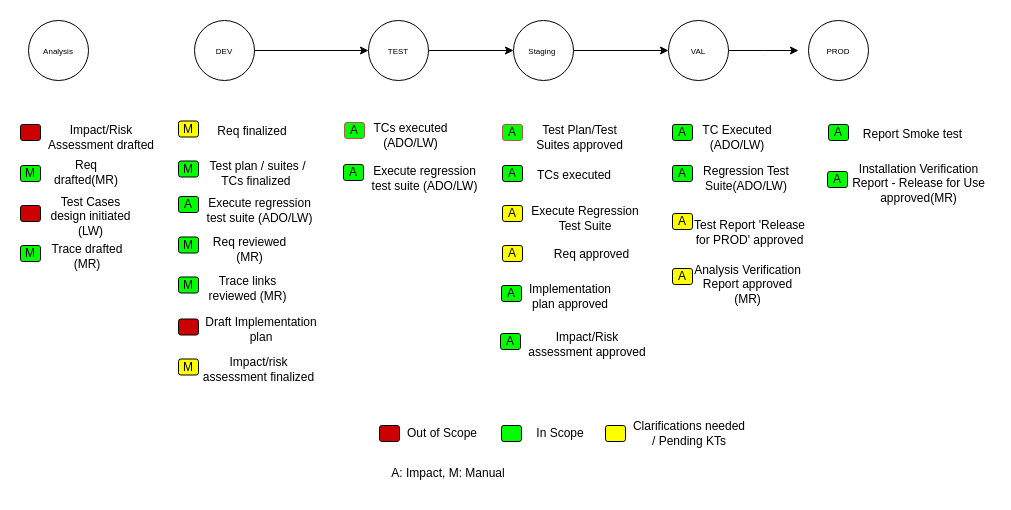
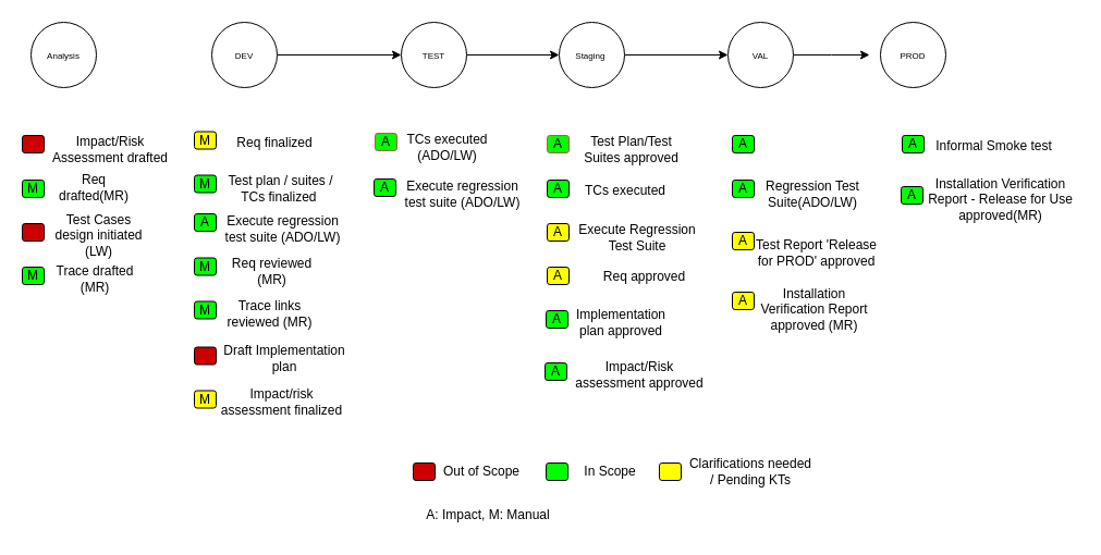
  <mxCell id="0" />
  <mxCell id="1" parent="0" />
  <mxCell id="2" style="edgeStyle=orthogonalEdgeStyle;rounded=0;orthogonalLoop=1;jettySize=auto;html=1;entryX=0;entryY=0.5;entryDx=0;entryDy=0;" parent="1" source="3" target="7" edge="1"><mxGeometry relative="1" as="geometry" /></mxCell>
  <mxCell id="3" value="" style="ellipse;whiteSpace=wrap;html=1;aspect=fixed;" parent="1" vertex="1"><mxGeometry x="194" y="20" width="60" height="60" as="geometry" /></mxCell>
  <mxCell id="4" value="&lt;font style=&quot;font-size: 8px;&quot;&gt;DEV&lt;/font&gt;" style="text;html=1;strokeColor=none;fillColor=none;align=center;verticalAlign=middle;whiteSpace=wrap;rounded=0;" parent="1" vertex="1"><mxGeometry x="194" y="35" width="60" height="30" as="geometry" /></mxCell>
  <mxCell id="5" style="edgeStyle=orthogonalEdgeStyle;rounded=0;orthogonalLoop=1;jettySize=auto;html=1;entryX=0;entryY=0.5;entryDx=0;entryDy=0;" parent="1" source="6" target="10" edge="1"><mxGeometry relative="1" as="geometry" /></mxCell>
  <mxCell id="6" value="" style="ellipse;whiteSpace=wrap;html=1;aspect=fixed;" parent="1" vertex="1"><mxGeometry x="368" y="20" width="60" height="60" as="geometry" /></mxCell>
  <mxCell id="7" value="&lt;font style=&quot;font-size: 8px;&quot;&gt;TEST&lt;/font&gt;" style="text;html=1;strokeColor=none;fillColor=none;align=center;verticalAlign=middle;whiteSpace=wrap;rounded=0;" parent="1" vertex="1"><mxGeometry x="368" y="35" width="60" height="30" as="geometry" /></mxCell>
  <mxCell id="8" style="edgeStyle=orthogonalEdgeStyle;rounded=0;orthogonalLoop=1;jettySize=auto;html=1;entryX=0;entryY=0.5;entryDx=0;entryDy=0;" parent="1" source="9" target="13" edge="1"><mxGeometry relative="1" as="geometry" /></mxCell>
  <mxCell id="9" value="" style="ellipse;whiteSpace=wrap;html=1;aspect=fixed;" parent="1" vertex="1"><mxGeometry x="513" y="20" width="60" height="60" as="geometry" /></mxCell>
  <mxCell id="10" value="&lt;font style=&quot;font-size: 8px;&quot;&gt;Staging&lt;span style=&quot;white-space: pre;&quot;&gt; &lt;/span&gt;&lt;/font&gt;" style="text;html=1;strokeColor=none;fillColor=none;align=center;verticalAlign=middle;whiteSpace=wrap;rounded=0;" parent="1" vertex="1"><mxGeometry x="513" y="35" width="60" height="30" as="geometry" /></mxCell>
  <mxCell id="11" style="edgeStyle=orthogonalEdgeStyle;rounded=0;orthogonalLoop=1;jettySize=auto;html=1;" parent="1" source="12" edge="1"><mxGeometry relative="1" as="geometry"><mxPoint x="798" y="50" as="targetPoint" /></mxGeometry></mxCell>
  <mxCell id="12" value="" style="ellipse;whiteSpace=wrap;html=1;aspect=fixed;" parent="1" vertex="1"><mxGeometry x="668" y="20" width="60" height="60" as="geometry" /></mxCell>
  <mxCell id="13" value="&lt;font style=&quot;font-size: 8px;&quot;&gt;VAL&lt;/font&gt;" style="text;html=1;strokeColor=none;fillColor=none;align=center;verticalAlign=middle;whiteSpace=wrap;rounded=0;" parent="1" vertex="1"><mxGeometry x="668" y="35" width="60" height="30" as="geometry" /></mxCell>
  <mxCell id="14" value="" style="ellipse;whiteSpace=wrap;html=1;aspect=fixed;" parent="1" vertex="1"><mxGeometry x="808" y="20" width="60" height="60" as="geometry" /></mxCell>
  <mxCell id="15" value="&lt;font style=&quot;font-size: 8px;&quot;&gt;PROD&lt;/font&gt;" style="text;html=1;strokeColor=none;fillColor=none;align=center;verticalAlign=middle;whiteSpace=wrap;rounded=0;" parent="1" vertex="1"><mxGeometry x="808" y="35" width="60" height="30" as="geometry" /></mxCell>
- <mxCell id="16" value="Report Smoke test" style="text;html=1;strokeColor=none;fillColor=none;align=center;verticalAlign=middle;whiteSpace=wrap;rounded=0;" parent="1" vertex="1"><mxGeometry x="842" y="119" width="141" height="30" as="geometry" /></mxCell>
+ <mxCell id="16" value="Informal Smoke test" style="text;html=1;strokeColor=none;fillColor=none;align=center;verticalAlign=middle;whiteSpace=wrap;rounded=0;" parent="1" vertex="1"><mxGeometry x="842" y="119" width="141" height="30" as="geometry" /></mxCell>
  <mxCell id="17" value="A: Impact, M: Manual" style="text;html=1;strokeColor=none;fillColor=none;align=center;verticalAlign=middle;whiteSpace=wrap;rounded=0;" parent="1" vertex="1"><mxGeometry x="347" y="458" width="202" height="30" as="geometry" /></mxCell>
  <mxCell id="18" value="Impact/Risk Assessment drafted" style="text;html=1;strokeColor=none;fillColor=none;align=center;verticalAlign=middle;whiteSpace=wrap;rounded=0;" parent="1" vertex="1"><mxGeometry x="43" y="122" width="116" height="30" as="geometry" /></mxCell>
  <mxCell id="19" value="Req drafted(MR)" style="text;html=1;strokeColor=none;fillColor=none;align=center;verticalAlign=middle;whiteSpace=wrap;rounded=0;" parent="1" vertex="1"><mxGeometry x="44" y="157" width="84" height="30" as="geometry" /></mxCell>
  <mxCell id="20" value="Test Cases design initiated (LW)" style="text;html=1;strokeColor=none;fillColor=none;align=center;verticalAlign=middle;whiteSpace=wrap;rounded=0;" parent="1" vertex="1"><mxGeometry x="41" y="201" width="99" height="30" as="geometry" /></mxCell>
  <mxCell id="21" value="Trace drafted (MR)" style="text;html=1;strokeColor=none;fillColor=none;align=center;verticalAlign=middle;whiteSpace=wrap;rounded=0;" parent="1" vertex="1"><mxGeometry x="50" y="241" width="74" height="30" as="geometry" /></mxCell>
  <mxCell id="22" value="" style="ellipse;whiteSpace=wrap;html=1;aspect=fixed;" parent="1" vertex="1"><mxGeometry x="28" y="20" width="60" height="60" as="geometry" /></mxCell>
  <mxCell id="23" value="&lt;font style=&quot;font-size: 8px;&quot;&gt;Analysis&lt;/font&gt;" style="text;html=1;strokeColor=none;fillColor=none;align=center;verticalAlign=middle;whiteSpace=wrap;rounded=0;" parent="1" vertex="1"><mxGeometry x="28" y="35" width="60" height="30" as="geometry" /></mxCell>
  <mxCell id="24" value="Implementation plan approved" style="text;html=1;strokeColor=none;fillColor=none;align=center;verticalAlign=middle;whiteSpace=wrap;rounded=0;" parent="1" vertex="1"><mxGeometry x="527" y="281" width="86" height="30" as="geometry" /></mxCell>
  <mxCell id="25" value="Test Plan/Test Suites approved" style="text;html=1;strokeColor=none;fillColor=none;align=center;verticalAlign=middle;whiteSpace=wrap;rounded=0;" parent="1" vertex="1"><mxGeometry x="531" y="122" width="97" height="30" as="geometry" /></mxCell>
  <mxCell id="26" value="TCs executed" style="text;html=1;strokeColor=none;fillColor=none;align=center;verticalAlign=middle;whiteSpace=wrap;rounded=0;" parent="1" vertex="1"><mxGeometry x="519" y="160" width="110" height="30" as="geometry" /></mxCell>
  <mxCell id="27" value="Execute Regression Test Suite" style="text;html=1;strokeColor=none;fillColor=none;align=center;verticalAlign=middle;whiteSpace=wrap;rounded=0;" parent="1" vertex="1"><mxGeometry x="529" y="203" width="112" height="30" as="geometry" /></mxCell>
  <mxCell id="28" value="Req approved" style="text;html=1;strokeColor=none;fillColor=none;align=center;verticalAlign=middle;whiteSpace=wrap;rounded=0;" parent="1" vertex="1"><mxGeometry x="543" y="239" width="97" height="30" as="geometry" /></mxCell>
  <mxCell id="29" value="A" style="rounded=1;whiteSpace=wrap;html=1;fillColor=#00FF00;strokeColor=#b85450;" parent="1" vertex="1"><mxGeometry x="502" y="124" width="20" height="16" as="geometry" /></mxCell>
  <mxCell id="30" value="A" style="rounded=1;whiteSpace=wrap;html=1;fillColor=#00FF00;" parent="1" vertex="1"><mxGeometry x="502" y="165" width="20" height="16" as="geometry" /></mxCell>
  <mxCell id="31" value="A" style="rounded=1;whiteSpace=wrap;html=1;fillColor=#FFFF00;" parent="1" vertex="1"><mxGeometry x="502" y="205" width="20" height="16" as="geometry" /></mxCell>
  <mxCell id="32" value="A" style="rounded=1;whiteSpace=wrap;html=1;fillColor=#FFFF00;" parent="1" vertex="1"><mxGeometry x="502" y="245" width="20" height="16" as="geometry" /></mxCell>
  <mxCell id="33" value="A" style="rounded=1;whiteSpace=wrap;html=1;fillColor=#00FF00;" parent="1" vertex="1"><mxGeometry x="501" y="285" width="20" height="16" as="geometry" /></mxCell>
  <mxCell id="34" value="Impact/Risk assessment approved" style="text;html=1;strokeColor=none;fillColor=none;align=center;verticalAlign=middle;whiteSpace=wrap;rounded=0;" parent="1" vertex="1"><mxGeometry x="526" y="329" width="122" height="30" as="geometry" /></mxCell>
  <mxCell id="35" value="A" style="rounded=1;whiteSpace=wrap;html=1;fillColor=#00FF00;" parent="1" vertex="1"><mxGeometry x="500" y="333" width="20" height="16" as="geometry" /></mxCell>
  <mxCell id="36" value="M" style="rounded=1;whiteSpace=wrap;html=1;fillColor=#00FF00;" parent="1" vertex="1"><mxGeometry x="20" y="165" width="20" height="16" as="geometry" /></mxCell>
  <mxCell id="37" value="" style="rounded=1;whiteSpace=wrap;html=1;fillColor=#CC0000;" parent="1" vertex="1"><mxGeometry x="20" y="205" width="20" height="16" as="geometry" /></mxCell>
  <mxCell id="38" value="M" style="rounded=1;whiteSpace=wrap;html=1;fillColor=#00FF00;" parent="1" vertex="1"><mxGeometry x="20" y="245" width="20" height="16" as="geometry" /></mxCell>
  <mxCell id="39" value="A" style="rounded=1;whiteSpace=wrap;html=1;fillColor=#FFFF00;" parent="1" vertex="1"><mxGeometry x="672" y="268" width="20" height="16" as="geometry" /></mxCell>
- <mxCell id="40" value="Analysis Verification Report approved (MR)" style="text;html=1;strokeColor=none;fillColor=none;align=center;verticalAlign=middle;whiteSpace=wrap;rounded=0;" parent="1" vertex="1"><mxGeometry x="693" y="269" width="109" height="30" as="geometry" /></mxCell>
- <mxCell id="41" value="TC Executed (ADO/LW)" style="text;html=1;strokeColor=none;fillColor=none;align=center;verticalAlign=middle;whiteSpace=wrap;rounded=0;" parent="1" vertex="1"><mxGeometry x="700" y="122" width="74" height="30" as="geometry" /></mxCell>
+ <mxCell id="40" value="Installation Verification Report approved (MR)" style="text;html=1;strokeColor=none;fillColor=none;align=center;verticalAlign=middle;whiteSpace=wrap;rounded=0;" parent="1" vertex="1"><mxGeometry x="693" y="269" width="109" height="30" as="geometry" /></mxCell>
  <mxCell id="42" value="Regression Test Suite(ADO/LW)" style="text;html=1;strokeColor=none;fillColor=none;align=center;verticalAlign=middle;whiteSpace=wrap;rounded=0;" parent="1" vertex="1"><mxGeometry x="701" y="163" width="90" height="30" as="geometry" /></mxCell>
  <mxCell id="43" value="Test Report 'Release for PROD' approved" style="text;html=1;strokeColor=none;fillColor=none;align=center;verticalAlign=middle;whiteSpace=wrap;rounded=0;" parent="1" vertex="1"><mxGeometry x="693" y="218" width="113" height="27" as="geometry" /></mxCell>
  <mxCell id="44" style="edgeStyle=orthogonalEdgeStyle;rounded=0;orthogonalLoop=1;jettySize=auto;html=1;exitX=0.5;exitY=1;exitDx=0;exitDy=0;" parent="1" source="40" target="40" edge="1"><mxGeometry relative="1" as="geometry" /></mxCell>
  <mxCell id="45" value="A" style="rounded=1;whiteSpace=wrap;html=1;fillColor=#FFFF00;" parent="1" vertex="1"><mxGeometry x="672" y="213" width="20" height="16" as="geometry" /></mxCell>
  <mxCell id="46" value="A" style="rounded=1;whiteSpace=wrap;html=1;fillColor=#00FF00;" parent="1" vertex="1"><mxGeometry x="672" y="165" width="20" height="16" as="geometry" /></mxCell>
  <mxCell id="47" value="A" style="rounded=1;whiteSpace=wrap;html=1;fillColor=#00FF00;" parent="1" vertex="1"><mxGeometry x="672" y="124" width="20" height="16" as="geometry" /></mxCell>
  <mxCell id="48" value="A" style="rounded=1;whiteSpace=wrap;html=1;fillColor=#00FF00;" parent="1" vertex="1"><mxGeometry x="828" y="124" width="20" height="16" as="geometry" /></mxCell>
  <mxCell id="49" value="" style="rounded=1;whiteSpace=wrap;html=1;fillColor=#CC0000;" parent="1" vertex="1"><mxGeometry x="20" y="124" width="20" height="16" as="geometry" /></mxCell>
  <mxCell id="50" value="Installation Verification Report - Release for Use approved(MR)" style="text;html=1;strokeColor=none;fillColor=none;align=center;verticalAlign=middle;whiteSpace=wrap;rounded=0;" parent="1" vertex="1"><mxGeometry x="848" y="168" width="141" height="30" as="geometry" /></mxCell>
  <mxCell id="51" value="A" style="rounded=1;whiteSpace=wrap;html=1;fillColor=#00FF00;" parent="1" vertex="1"><mxGeometry x="827" y="171" width="20" height="16" as="geometry" /></mxCell>
  <mxCell id="52" value="" style="group" parent="1" vertex="1" connectable="0"><mxGeometry x="379" y="418" width="370" height="30" as="geometry" /></mxCell>
  <mxCell id="53" value="Clarifications needed / Pending KTs" style="text;html=1;strokeColor=none;fillColor=none;align=center;verticalAlign=middle;whiteSpace=wrap;rounded=0;" parent="52" vertex="1"><mxGeometry x="250" width="120" height="30" as="geometry" /></mxCell>
  <mxCell id="54" value="" style="rounded=1;whiteSpace=wrap;html=1;fillColor=#CC0000;" parent="52" vertex="1"><mxGeometry y="7" width="20" height="16" as="geometry" /></mxCell>
  <mxCell id="55" value="Out of Scope" style="text;html=1;strokeColor=none;fillColor=none;align=center;verticalAlign=middle;whiteSpace=wrap;rounded=0;" parent="52" vertex="1"><mxGeometry x="23" width="80" height="30" as="geometry" /></mxCell>
  <mxCell id="56" value="In Scope" style="text;html=1;strokeColor=none;fillColor=none;align=center;verticalAlign=middle;whiteSpace=wrap;rounded=0;" parent="52" vertex="1"><mxGeometry x="142" width="78" height="30" as="geometry" /></mxCell>
  <mxCell id="57" value="" style="rounded=1;whiteSpace=wrap;html=1;fillColor=#00FF00;" parent="52" vertex="1"><mxGeometry x="122" y="7" width="20" height="16" as="geometry" /></mxCell>
  <mxCell id="58" value="" style="rounded=1;whiteSpace=wrap;html=1;fillColor=#FFFF00;" parent="52" vertex="1"><mxGeometry x="226" y="7" width="20" height="16" as="geometry" /></mxCell>
  <mxCell id="59" value="" style="group" vertex="1" connectable="0" parent="1"><mxGeometry x="178" y="115.5" width="141" height="273" as="geometry" /></mxCell>
  <mxCell id="60" value="Req finalized" style="text;html=1;strokeColor=none;fillColor=none;align=center;verticalAlign=middle;whiteSpace=wrap;rounded=0;" parent="59" vertex="1"><mxGeometry x="25" width="98" height="30" as="geometry" /></mxCell>
  <mxCell id="61" value="Test plan / suites / TCs finalized&amp;nbsp;" style="text;html=1;strokeColor=none;fillColor=none;align=center;verticalAlign=middle;whiteSpace=wrap;rounded=0;" parent="59" vertex="1"><mxGeometry x="26" y="42" width="107" height="30" as="geometry" /></mxCell>
  <mxCell id="62" value="Execute regression test suite (ADO/LW)" style="text;html=1;strokeColor=none;fillColor=none;align=center;verticalAlign=middle;whiteSpace=wrap;rounded=0;" parent="59" vertex="1"><mxGeometry x="22" y="79" width="119" height="30" as="geometry" /></mxCell>
  <mxCell id="63" value="Req reviewed (MR)" style="text;html=1;strokeColor=none;fillColor=none;align=center;verticalAlign=middle;whiteSpace=wrap;rounded=0;" parent="59" vertex="1"><mxGeometry x="28" y="118" width="87" height="30" as="geometry" /></mxCell>
  <mxCell id="64" value="Trace links reviewed (MR)" style="text;html=1;strokeColor=none;fillColor=none;align=center;verticalAlign=middle;whiteSpace=wrap;rounded=0;" parent="59" vertex="1"><mxGeometry x="28" y="157" width="83" height="30" as="geometry" /></mxCell>
  <mxCell id="65" value="Draft Implementation plan" style="text;html=1;strokeColor=none;fillColor=none;align=center;verticalAlign=middle;whiteSpace=wrap;rounded=0;" parent="59" vertex="1"><mxGeometry x="25" y="198" width="116" height="30" as="geometry" /></mxCell>
  <mxCell id="66" value="Impact/risk assessment finalized" style="text;html=1;strokeColor=none;fillColor=none;align=center;verticalAlign=middle;whiteSpace=wrap;rounded=0;" parent="59" vertex="1"><mxGeometry x="20" y="238" width="121" height="30" as="geometry" /></mxCell>
  <mxCell id="67" value="M" style="rounded=1;whiteSpace=wrap;html=1;fillColor=#FFFF00;" parent="59" vertex="1"><mxGeometry y="5" width="20" height="16" as="geometry" /></mxCell>
  <mxCell id="68" value="M" style="rounded=1;whiteSpace=wrap;html=1;fillColor=#00FF00;" parent="59" vertex="1"><mxGeometry y="45" width="20" height="16" as="geometry" /></mxCell>
  <mxCell id="69" value="A" style="rounded=1;whiteSpace=wrap;html=1;fillColor=#00FF00;" parent="59" vertex="1"><mxGeometry y="80.5" width="20" height="16" as="geometry" /></mxCell>
  <mxCell id="70" value="M" style="rounded=1;whiteSpace=wrap;html=1;fillColor=#00FF00;" parent="59" vertex="1"><mxGeometry y="121" width="20" height="16" as="geometry" /></mxCell>
  <mxCell id="71" value="M" style="rounded=1;whiteSpace=wrap;html=1;fillColor=#00FF00;" parent="59" vertex="1"><mxGeometry y="161" width="20" height="16" as="geometry" /></mxCell>
  <mxCell id="72" value="" style="rounded=1;whiteSpace=wrap;html=1;fillColor=#CC0000;" parent="59" vertex="1"><mxGeometry y="203" width="20" height="16" as="geometry" /></mxCell>
  <mxCell id="73" value="M" style="rounded=1;whiteSpace=wrap;html=1;fillColor=#FFFF00;" parent="59" vertex="1"><mxGeometry y="243" width="20" height="16" as="geometry" /></mxCell>
  <mxCell id="74" value="TCs executed (ADO/LW)" style="text;html=1;strokeColor=none;fillColor=none;align=center;verticalAlign=middle;whiteSpace=wrap;rounded=0;" vertex="1" parent="1"><mxGeometry x="362" y="120" width="97" height="30" as="geometry" /></mxCell>
  <mxCell id="75" value="A" style="rounded=1;whiteSpace=wrap;html=1;fillColor=#00FF00;strokeColor=#b85450;" vertex="1" parent="1"><mxGeometry x="344" y="122" width="20" height="16" as="geometry" /></mxCell>
  <mxCell id="76" value="Execute regression test suite (ADO/LW)" style="text;html=1;strokeColor=none;fillColor=none;align=center;verticalAlign=middle;whiteSpace=wrap;rounded=0;" vertex="1" parent="1"><mxGeometry x="365" y="162.5" width="119" height="30" as="geometry" /></mxCell>
  <mxCell id="77" value="A" style="rounded=1;whiteSpace=wrap;html=1;fillColor=#00FF00;" vertex="1" parent="1"><mxGeometry x="343" y="164" width="20" height="16" as="geometry" /></mxCell>
